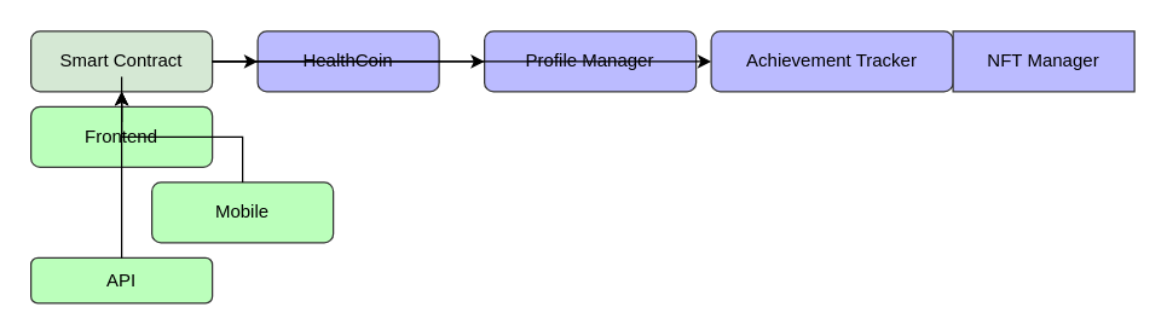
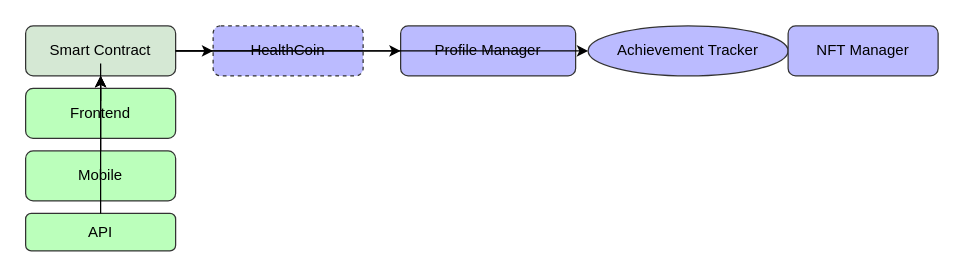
  <mxCell id="0" />
  <mxCell id="1" parent="0" />
  <mxCell id="2" value="Smart Contract" style="rounded=1;whiteSpace=wrap;html=1;fillColor=#d5e8d4;strokeColor=#333333;" vertex="1" parent="1"><mxGeometry x="20" y="20" width="120" height="40" as="geometry" /></mxCell>
- <mxCell id="3" value="HealthCoin" style="rounded=1;whiteSpace=wrap;html=1;fillColor=#bbf;strokeColor=#333333;" vertex="1" parent="1"><mxGeometry x="170" y="20" width="120" height="40" as="geometry" /></mxCell>
+ <mxCell id="3" value="HealthCoin" style="rounded=1;whiteSpace=wrap;html=1;fillColor=#bbf;strokeColor=#333333;dashed=1;" vertex="1" parent="1"><mxGeometry x="170" y="20" width="120" height="40" as="geometry" /></mxCell>
  <mxCell id="4" value="Profile Manager" style="rounded=1;whiteSpace=wrap;html=1;fillColor=#bbf;strokeColor=#333333;" vertex="1" parent="1"><mxGeometry x="320" y="20" width="140" height="40" as="geometry" /></mxCell>
- <mxCell id="5" value="Achievement Tracker" style="rounded=1;whiteSpace=wrap;html=1;fillColor=#bbf;strokeColor=#333333;" vertex="1" parent="1"><mxGeometry x="470" y="20" width="160" height="40" as="geometry" /></mxCell>
- <mxCell id="6" value="NFT Manager" style="whiteSpace=wrap;html=1;fillColor=#bbf;strokeColor=#333333;rounded=0;" vertex="1" parent="1"><mxGeometry x="630" y="20" width="120" height="40" as="geometry" /></mxCell>
+ <mxCell id="5" value="Achievement Tracker" style="ellipse;whiteSpace=wrap;html=1;fillColor=#bbf;strokeColor=#333333;" vertex="1" parent="1"><mxGeometry x="470" y="20" width="160" height="40" as="geometry" /></mxCell>
+ <mxCell id="6" value="NFT Manager" style="rounded=1;whiteSpace=wrap;html=1;fillColor=#bbf;strokeColor=#333333;" vertex="1" parent="1"><mxGeometry x="630" y="20" width="120" height="40" as="geometry" /></mxCell>
  <mxCell id="7" value="Frontend" style="rounded=1;whiteSpace=wrap;html=1;fillColor=#bfb;strokeColor=#333333;" vertex="1" parent="1"><mxGeometry x="20" y="70" width="120" height="40" as="geometry" /></mxCell>
- <mxCell id="8" value="Mobile" style="rounded=1;whiteSpace=wrap;html=1;fillColor=#bfb;strokeColor=#333333;" vertex="1" parent="1"><mxGeometry x="100" y="120" width="120" height="40" as="geometry" /></mxCell>
+ <mxCell id="8" value="Mobile" style="rounded=1;whiteSpace=wrap;html=1;fillColor=#bfb;strokeColor=#333333;" vertex="1" parent="1"><mxGeometry x="20" y="120" width="120" height="40" as="geometry" /></mxCell>
  <mxCell id="9" value="API" style="rounded=1;whiteSpace=wrap;html=1;fillColor=#bfb;strokeColor=#333333;" vertex="1" parent="1"><mxGeometry x="20" y="170" width="120" height="30" as="geometry" /></mxCell>
  <mxCell id="10" style="edgeStyle=orthogonalEdgeStyle;rounded=0;orthogonalLoop=1;jettySize=auto;html=1;" edge="1" parent="1" source="2" target="3"><mxGeometry relative="1" as="geometry" /></mxCell>
  <mxCell id="11" style="edgeStyle=orthogonalEdgeStyle;rounded=0;orthogonalLoop=1;jettySize=auto;html=1;" edge="1" parent="1" source="2" target="4"><mxGeometry relative="1" as="geometry" /></mxCell>
  <mxCell id="12" style="edgeStyle=orthogonalEdgeStyle;rounded=0;orthogonalLoop=1;jettySize=auto;html=1;" edge="1" parent="1" source="2" target="5"><mxGeometry relative="1" as="geometry" /></mxCell>
  <mxCell id="13" style="edgeStyle=orthogonalEdgeStyle;rounded=0;orthogonalLoop=1;jettySize=auto;html=1;" edge="1" parent="1" source="7" target="2"><mxGeometry relative="1" as="geometry" /></mxCell>
  <mxCell id="14" style="edgeStyle=orthogonalEdgeStyle;rounded=0;orthogonalLoop=1;jettySize=auto;html=1;" edge="1" parent="1" source="8" target="2"><mxGeometry relative="1" as="geometry" /></mxCell>
  <mxCell id="15" style="edgeStyle=orthogonalEdgeStyle;rounded=0;orthogonalLoop=1;jettySize=auto;html=1;" edge="1" parent="1" source="9" target="2"><mxGeometry relative="1" as="geometry" /></mxCell>
